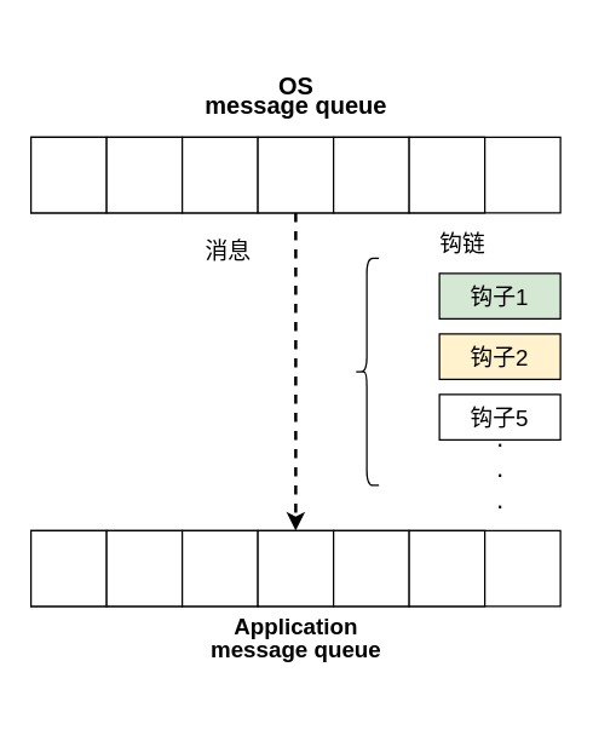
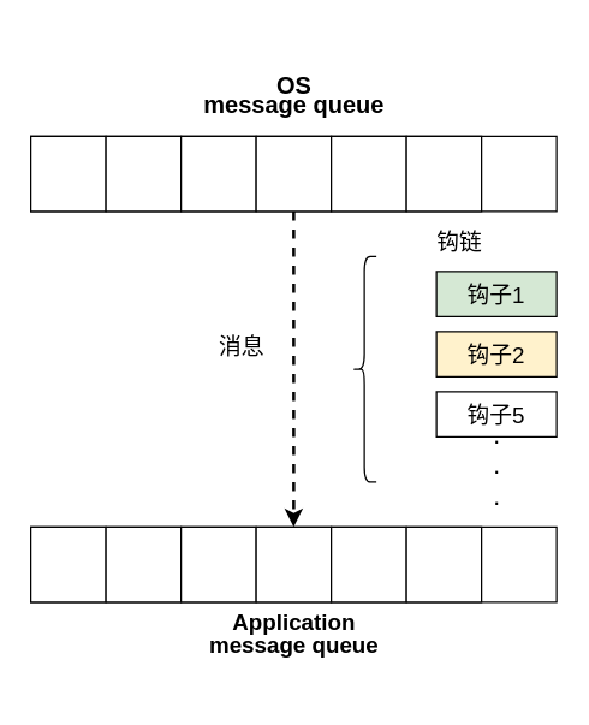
  <mxCell id="0" />
  <mxCell id="1" parent="0" />
  <mxCell id="2" value="" style="rounded=0;whiteSpace=wrap;html=1;" vertex="1" parent="1"><mxGeometry x="20" y="90" width="350" height="50" as="geometry" /></mxCell>
  <mxCell id="3" value="" style="rounded=0;whiteSpace=wrap;html=1;" vertex="1" parent="1"><mxGeometry x="20" y="90" width="50" height="50" as="geometry" /></mxCell>
  <mxCell id="4" value="" style="rounded=0;whiteSpace=wrap;html=1;" vertex="1" parent="1"><mxGeometry x="70" y="90" width="50" height="50" as="geometry" /></mxCell>
  <mxCell id="5" value="" style="rounded=0;whiteSpace=wrap;html=1;" vertex="1" parent="1"><mxGeometry x="120" y="90" width="50" height="50" as="geometry" /></mxCell>
  <mxCell id="6" value="" style="rounded=0;whiteSpace=wrap;html=1;" vertex="1" parent="1"><mxGeometry x="170" y="90" width="50" height="50" as="geometry" /></mxCell>
  <mxCell id="7" value="" style="rounded=0;whiteSpace=wrap;html=1;" vertex="1" parent="1"><mxGeometry x="220" y="90" width="50" height="50" as="geometry" /></mxCell>
  <mxCell id="8" value="" style="rounded=0;whiteSpace=wrap;html=1;" vertex="1" parent="1"><mxGeometry x="270" y="90" width="50" height="50" as="geometry" /></mxCell>
  <mxCell id="9" value="&lt;p style=&quot;line-height: 0.5&quot;&gt;&lt;span style=&quot;font-size: 16px&quot;&gt;OS&lt;/span&gt;&lt;br&gt;&lt;span style=&quot;font-size: 16px&quot;&gt;message queue&lt;/span&gt;&lt;br&gt;&lt;/p&gt;" style="text;strokeColor=none;fillColor=none;html=1;fontSize=24;fontStyle=1;verticalAlign=middle;align=center;" vertex="1" parent="1"><mxGeometry x="90" y="20" width="210" height="80" as="geometry" /></mxCell>
  <mxCell id="10" value="" style="rounded=0;whiteSpace=wrap;html=1;" vertex="1" parent="1"><mxGeometry x="20" y="350" width="350" height="50" as="geometry" /></mxCell>
  <mxCell id="11" value="" style="rounded=0;whiteSpace=wrap;html=1;" vertex="1" parent="1"><mxGeometry x="20" y="350" width="50" height="50" as="geometry" /></mxCell>
  <mxCell id="12" value="" style="rounded=0;whiteSpace=wrap;html=1;" vertex="1" parent="1"><mxGeometry x="70" y="350" width="50" height="50" as="geometry" /></mxCell>
  <mxCell id="13" value="" style="rounded=0;whiteSpace=wrap;html=1;" vertex="1" parent="1"><mxGeometry x="120" y="350" width="50" height="50" as="geometry" /></mxCell>
  <mxCell id="14" value="" style="rounded=0;whiteSpace=wrap;html=1;" vertex="1" parent="1"><mxGeometry x="170" y="350" width="50" height="50" as="geometry" /></mxCell>
  <mxCell id="15" value="" style="rounded=0;whiteSpace=wrap;html=1;" vertex="1" parent="1"><mxGeometry x="220" y="350" width="50" height="50" as="geometry" /></mxCell>
  <mxCell id="16" value="" style="rounded=0;whiteSpace=wrap;html=1;" vertex="1" parent="1"><mxGeometry x="270" y="350" width="50" height="50" as="geometry" /></mxCell>
  <mxCell id="17" value="&lt;p style=&quot;line-height: 1 ; font-size: 15px&quot;&gt;Application&lt;br&gt;&lt;span&gt;message queue&lt;/span&gt;&lt;br&gt;&lt;/p&gt;" style="text;strokeColor=none;fillColor=none;html=1;fontSize=24;fontStyle=1;verticalAlign=middle;align=center;" vertex="1" parent="1"><mxGeometry x="95" y="380" width="200" height="80" as="geometry" /></mxCell>
  <mxCell id="18" value="" style="endArrow=classic;html=1;rounded=0;fontSize=15;exitX=0.5;exitY=1;exitDx=0;exitDy=0;entryX=0.5;entryY=0;entryDx=0;entryDy=0;strokeColor=default;dashed=1;jumpSize=10;strokeWidth=2;" edge="1" parent="1" source="6" target="14"><mxGeometry width="50" height="50" relative="1" as="geometry"><mxPoint x="170" y="190" as="sourcePoint" /><mxPoint x="190" y="340" as="targetPoint" /></mxGeometry></mxCell>
- <mxCell id="19" value="消息" style="text;html=1;align=center;verticalAlign=middle;resizable=0;points=[];autosize=1;strokeColor=none;fillColor=none;fontSize=15;" vertex="1" parent="1"><mxGeometry x="125" y="155" width="50" height="20" as="geometry" /></mxCell>
+ <mxCell id="19" value="消息" style="text;html=1;align=center;verticalAlign=middle;resizable=0;points=[];autosize=1;strokeColor=none;fillColor=none;fontSize=15;" vertex="1" parent="1"><mxGeometry x="135" y="220" width="50" height="20" as="geometry" /></mxCell>
  <mxCell id="20" value="" style="shape=curlyBracket;whiteSpace=wrap;html=1;rounded=1;fontSize=15;" vertex="1" parent="1"><mxGeometry x="234" y="170" width="16" height="150" as="geometry" /></mxCell>
  <mxCell id="21" value="钩子1" style="rounded=0;whiteSpace=wrap;html=1;fontSize=15;fillColor=#d5e8d4;" vertex="1" parent="1"><mxGeometry x="290" y="180" width="80" height="30" as="geometry" /></mxCell>
  <mxCell id="22" value="钩子2" style="rounded=0;whiteSpace=wrap;html=1;fontSize=15;fillColor=#fff2cc;" vertex="1" parent="1"><mxGeometry x="290" y="220" width="80" height="30" as="geometry" /></mxCell>
  <mxCell id="23" value="钩子5" style="rounded=0;whiteSpace=wrap;html=1;fontSize=15;" vertex="1" parent="1"><mxGeometry x="290" y="260" width="80" height="30" as="geometry" /></mxCell>
  <mxCell id="24" value="钩链" style="text;html=1;align=center;verticalAlign=middle;resizable=0;points=[];autosize=1;strokeColor=none;fillColor=none;fontSize=15;" vertex="1" parent="1"><mxGeometry x="280" y="150" width="50" height="20" as="geometry" /></mxCell>
  <mxCell id="25" value="&lt;font style=&quot;font-size: 17px&quot;&gt;.&lt;br&gt;.&lt;br&gt;.&lt;/font&gt;" style="text;html=1;align=center;verticalAlign=middle;resizable=0;points=[];autosize=1;strokeColor=none;fillColor=none;fontSize=15;" vertex="1" parent="1"><mxGeometry x="320" y="280" width="20" height="60" as="geometry" /></mxCell>
